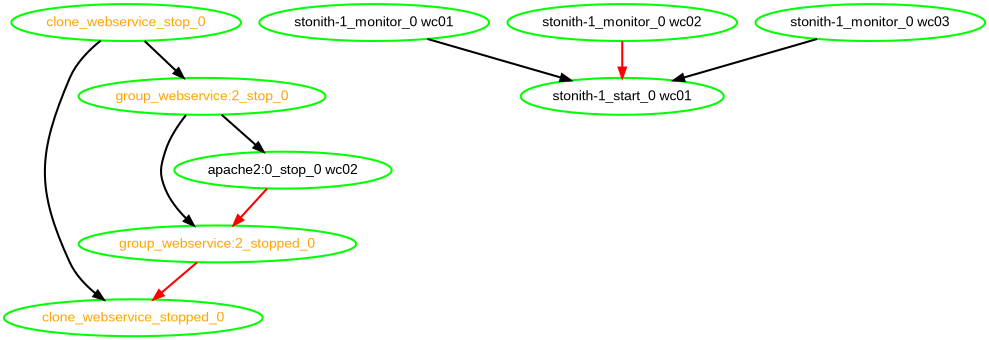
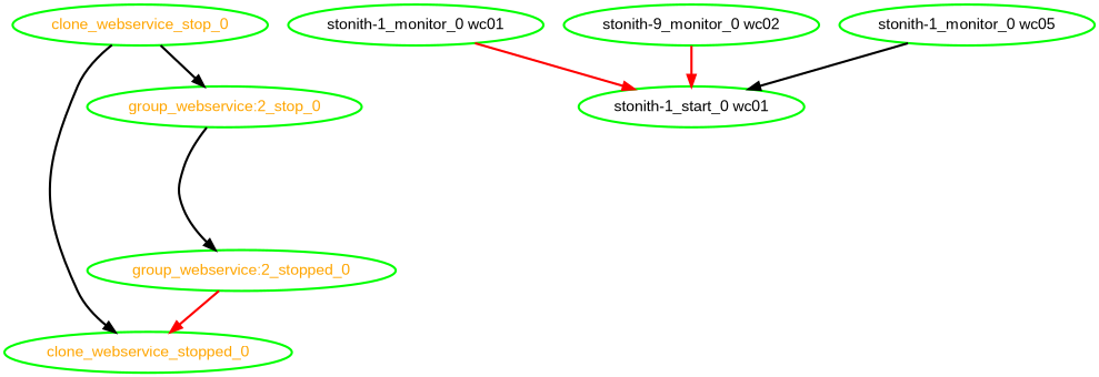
  digraph {
    fontname="Liberation Sans"
    node [color=green fontcolor=black fontname="Liberation Sans" style=bold]
    edge [color=black fontname="Liberation Sans" style=bold]
    "group_webservice:2_stopped_0" [fontcolor=orange]
-   "apache2:0_stop_0 wc02"
    clone_webservice_stopped_0 [fontcolor=orange]
    clone_webservice_stop_0 [fontcolor=orange]
    "group_webservice:2_stop_0" [fontcolor=orange]
    "stonith-1_monitor_0 wc01"
    "stonith-1_start_0 wc01"
-   "stonith-1_monitor_0 wc02"
-   "stonith-1_monitor_0 wc03"
+   "stonith-1_monitor_0 wc02" [label="stonith-9_monitor_0 wc02"]
+   "stonith-1_monitor_0 wc03" [label="stonith-1_monitor_0 wc05"]
    "group_webservice:2_stopped_0" -> clone_webservice_stopped_0 [color=red]
-   "apache2:0_stop_0 wc02" -> "group_webservice:2_stopped_0" [color=red]
    clone_webservice_stop_0 -> clone_webservice_stopped_0
    clone_webservice_stop_0 -> "group_webservice:2_stop_0"
    "group_webservice:2_stop_0" -> "group_webservice:2_stopped_0"
-   "group_webservice:2_stop_0" -> "apache2:0_stop_0 wc02"
-   "stonith-1_monitor_0 wc01" -> "stonith-1_start_0 wc01"
+   "stonith-1_monitor_0 wc01" -> "stonith-1_start_0 wc01" [color=red]
    "stonith-1_monitor_0 wc02" -> "stonith-1_start_0 wc01" [color=red]
    "stonith-1_monitor_0 wc03" -> "stonith-1_start_0 wc01"
  }
